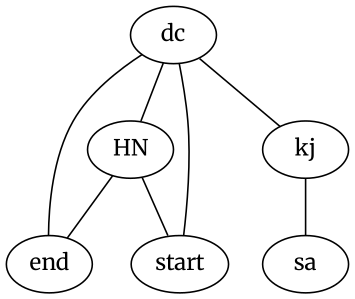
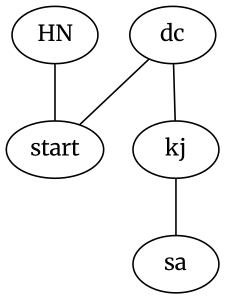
  strict graph {
    fontname=Merriweather
    node [fontname=Merriweather]
    edge [fontname=Merriweather]
    dc
-   end
    start
    HN
    kj
    sa
-   dc -- end
    dc -- start
-   dc -- HN
    dc -- kj
-   HN -- end
    HN -- start
    kj -- sa
  }
